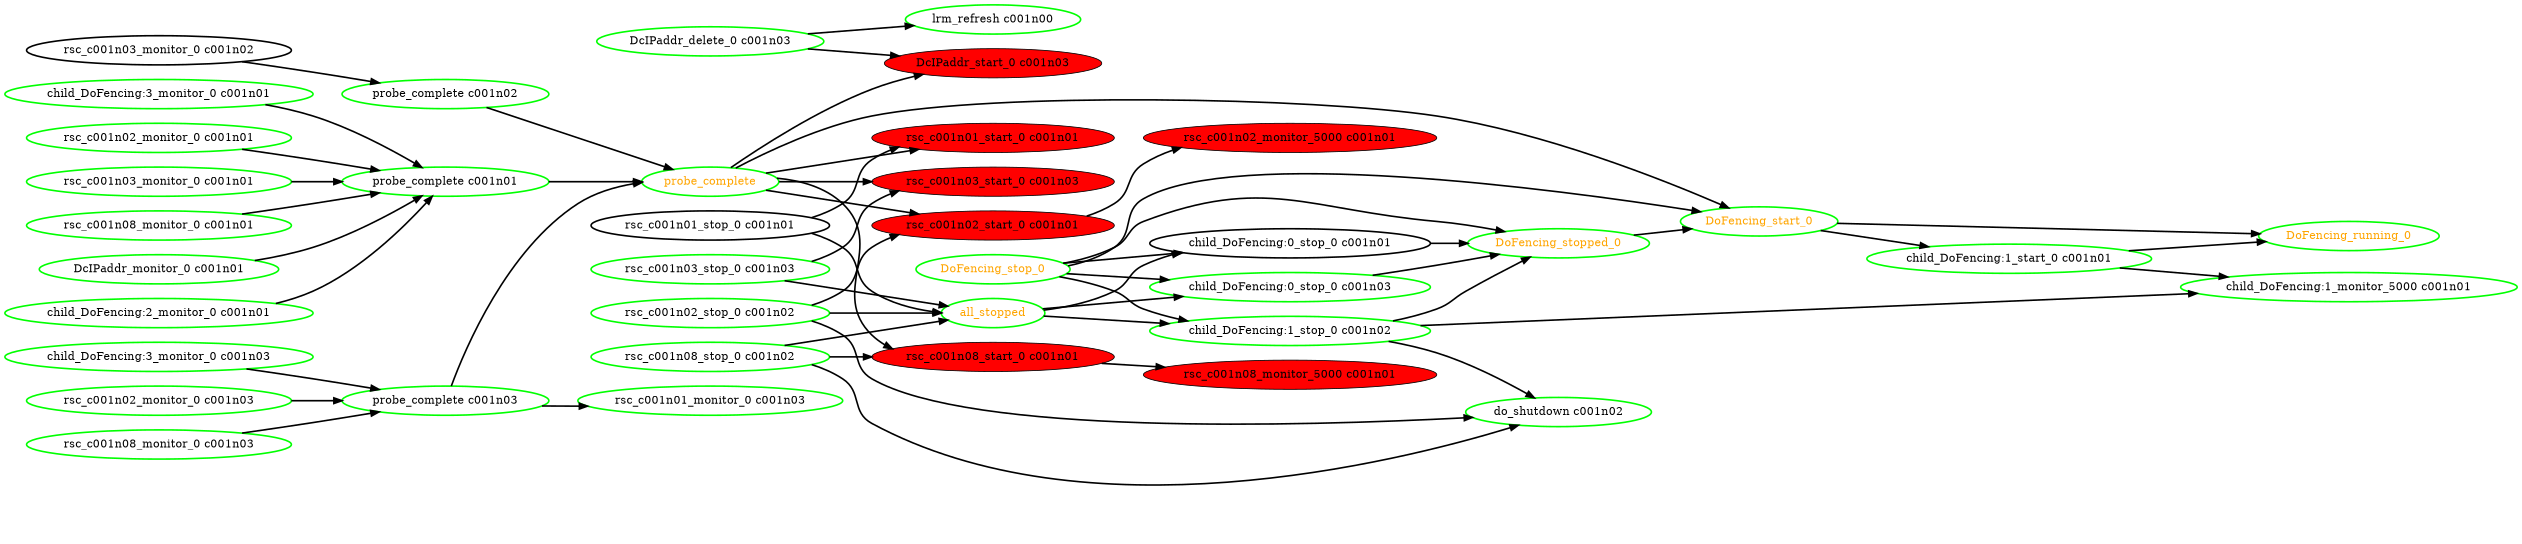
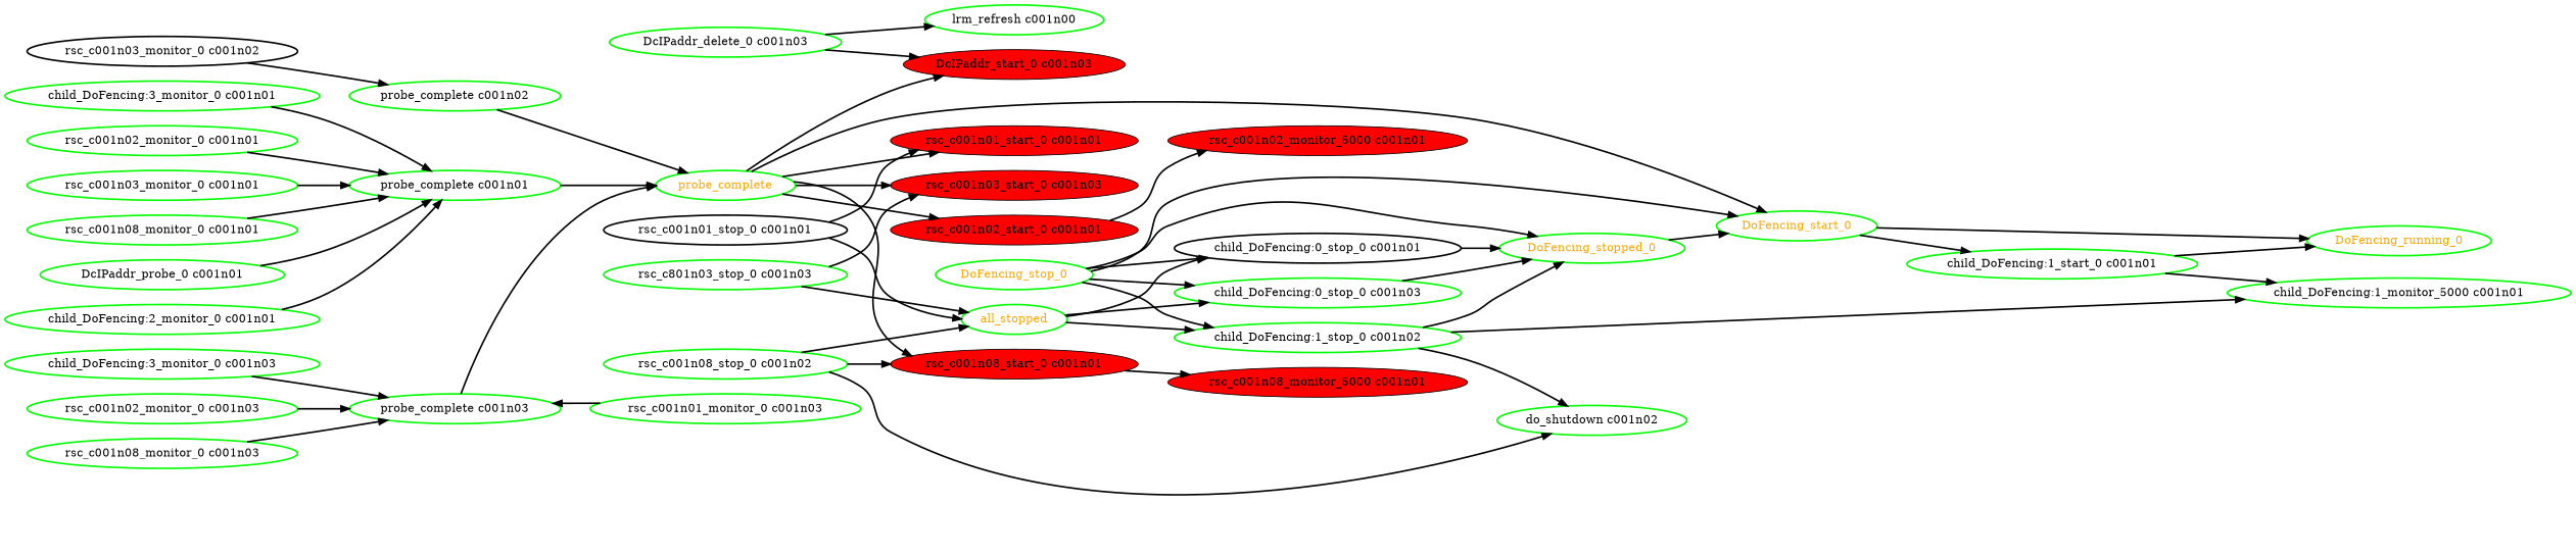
  digraph {
    rankdir=LR
    node [color=green fontcolor=black style=bold]
    edge [style=bold]
    "DcIPaddr_start_0 c001n03" [color=black fillcolor=red style=filled]
    "DcIPaddr_delete_0 c001n03"
    n3 [label="lrm_refresh c001n00"]
-   "DcIPaddr_monitor_0 c001n01"
+   "DcIPaddr_monitor_0 c001n01" [label="DcIPaddr_probe_0 c001n01"]
    "probe_complete c001n01"
    probe_complete [fontcolor=orange]
    DoFencing_start_0 [fontcolor=orange]
    "rsc_c001n01_start_0 c001n01" [color=black fillcolor=red style=filled]
    "rsc_c001n02_start_0 c001n01" [color=black fillcolor=red style=filled]
    "rsc_c001n03_start_0 c001n03" [color=black fillcolor=red style=filled]
    "rsc_c001n08_start_0 c001n01" [color=black fillcolor=red style=filled]
    "probe_complete c001n02"
    all_stopped [fontcolor=orange]
    "child_DoFencing:0_stop_0 c001n01" [color=black]
    "child_DoFencing:0_stop_0 c001n03"
    "child_DoFencing:1_stop_0 c001n02"
    DoFencing_stopped_0 [fontcolor=orange]
    "child_DoFencing:1_monitor_5000 c001n01"
    "do_shutdown c001n02"
    DoFencing_running_0 [fontcolor=orange]
    "child_DoFencing:1_start_0 c001n01"
    DoFencing_stop_0 [fontcolor=orange]
    "child_DoFencing:2_monitor_0 c001n01"
    "child_DoFencing:3_monitor_0 c001n01"
    "child_DoFencing:3_monitor_0 c001n03"
    "probe_complete c001n03"
    "rsc_c001n02_monitor_5000 c001n01" [color=black fillcolor=red style=filled]
    "rsc_c001n08_monitor_5000 c001n01" [color=black fillcolor=red style=filled]
    "rsc_c001n01_monitor_0 c001n03"
    "rsc_c001n01_stop_0 c001n01" [color=black]
    "rsc_c001n02_monitor_0 c001n01"
    "rsc_c001n02_monitor_0 c001n03"
-   "rsc_c001n02_stop_0 c001n02"
    "rsc_c001n03_monitor_0 c001n01"
    "rsc_c001n03_monitor_0 c001n02" [color=black]
-   "rsc_c001n03_stop_0 c001n03"
+   "rsc_c001n03_stop_0 c001n03" [label="rsc_c801n03_stop_0 c001n03"]
    "rsc_c001n08_monitor_0 c001n01"
    "rsc_c001n08_monitor_0 c001n03"
    "rsc_c001n08_stop_0 c001n02"
    "DcIPaddr_delete_0 c001n03" -> "DcIPaddr_start_0 c001n03"
    "DcIPaddr_delete_0 c001n03" -> n3
    "DcIPaddr_monitor_0 c001n01" -> "probe_complete c001n01"
    "probe_complete c001n01" -> probe_complete
    probe_complete -> "DcIPaddr_start_0 c001n03"
    probe_complete -> DoFencing_start_0
    probe_complete -> "rsc_c001n01_start_0 c001n01"
    probe_complete -> "rsc_c001n02_start_0 c001n01"
    probe_complete -> "rsc_c001n03_start_0 c001n03"
    probe_complete -> "rsc_c001n08_start_0 c001n01"
    DoFencing_start_0 -> DoFencing_running_0
    DoFencing_start_0 -> "child_DoFencing:1_start_0 c001n01"
    "rsc_c001n02_start_0 c001n01" -> "rsc_c001n02_monitor_5000 c001n01"
    "rsc_c001n08_start_0 c001n01" -> "rsc_c001n08_monitor_5000 c001n01"
    "probe_complete c001n02" -> probe_complete
    all_stopped -> "child_DoFencing:0_stop_0 c001n01"
    all_stopped -> "child_DoFencing:0_stop_0 c001n03"
    all_stopped -> "child_DoFencing:1_stop_0 c001n02"
    "child_DoFencing:0_stop_0 c001n01" -> DoFencing_stopped_0
    "child_DoFencing:0_stop_0 c001n03" -> DoFencing_stopped_0
    "child_DoFencing:1_stop_0 c001n02" -> DoFencing_stopped_0
    "child_DoFencing:1_stop_0 c001n02" -> "child_DoFencing:1_monitor_5000 c001n01"
    "child_DoFencing:1_stop_0 c001n02" -> "do_shutdown c001n02"
    DoFencing_stopped_0 -> DoFencing_start_0
    "child_DoFencing:1_start_0 c001n01" -> "child_DoFencing:1_monitor_5000 c001n01"
    "child_DoFencing:1_start_0 c001n01" -> DoFencing_running_0
    DoFencing_stop_0 -> DoFencing_start_0
    DoFencing_stop_0 -> "child_DoFencing:0_stop_0 c001n01"
    DoFencing_stop_0 -> "child_DoFencing:0_stop_0 c001n03"
    DoFencing_stop_0 -> "child_DoFencing:1_stop_0 c001n02"
    DoFencing_stop_0 -> DoFencing_stopped_0
    "child_DoFencing:2_monitor_0 c001n01" -> "probe_complete c001n01"
    "child_DoFencing:3_monitor_0 c001n01" -> "probe_complete c001n01"
    "child_DoFencing:3_monitor_0 c001n03" -> "probe_complete c001n03"
    "probe_complete c001n03" -> probe_complete
-   "probe_complete c001n03" -> "rsc_c001n01_monitor_0 c001n03"
+   "rsc_c001n01_monitor_0 c001n03" -> "probe_complete c001n03"
    "rsc_c001n01_stop_0 c001n01" -> "rsc_c001n01_start_0 c001n01"
    "rsc_c001n01_stop_0 c001n01" -> all_stopped
    "rsc_c001n02_monitor_0 c001n01" -> "probe_complete c001n01"
    "rsc_c001n02_monitor_0 c001n03" -> "probe_complete c001n03"
-   "rsc_c001n02_stop_0 c001n02" -> "rsc_c001n02_start_0 c001n01"
-   "rsc_c001n02_stop_0 c001n02" -> all_stopped
-   "rsc_c001n02_stop_0 c001n02" -> "do_shutdown c001n02"
    "rsc_c001n03_monitor_0 c001n01" -> "probe_complete c001n01"
    "rsc_c001n03_monitor_0 c001n02" -> "probe_complete c001n02"
    "rsc_c001n03_stop_0 c001n03" -> "rsc_c001n03_start_0 c001n03"
    "rsc_c001n03_stop_0 c001n03" -> all_stopped
    "rsc_c001n08_monitor_0 c001n01" -> "probe_complete c001n01"
    "rsc_c001n08_monitor_0 c001n03" -> "probe_complete c001n03"
    "rsc_c001n08_stop_0 c001n02" -> "rsc_c001n08_start_0 c001n01"
    "rsc_c001n08_stop_0 c001n02" -> all_stopped
    "rsc_c001n08_stop_0 c001n02" -> "do_shutdown c001n02"
  }
